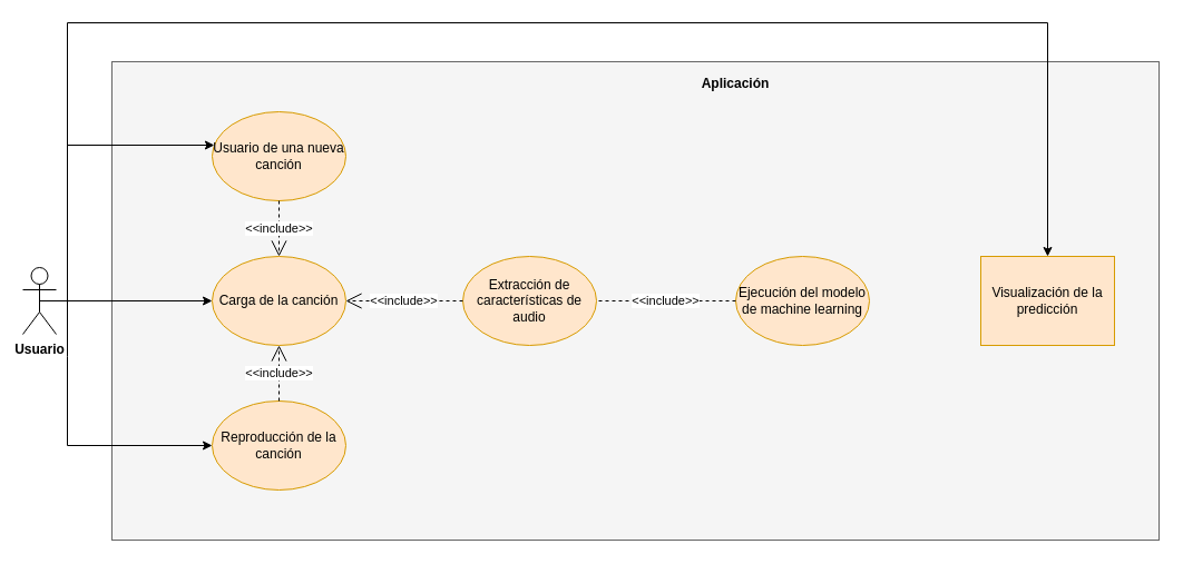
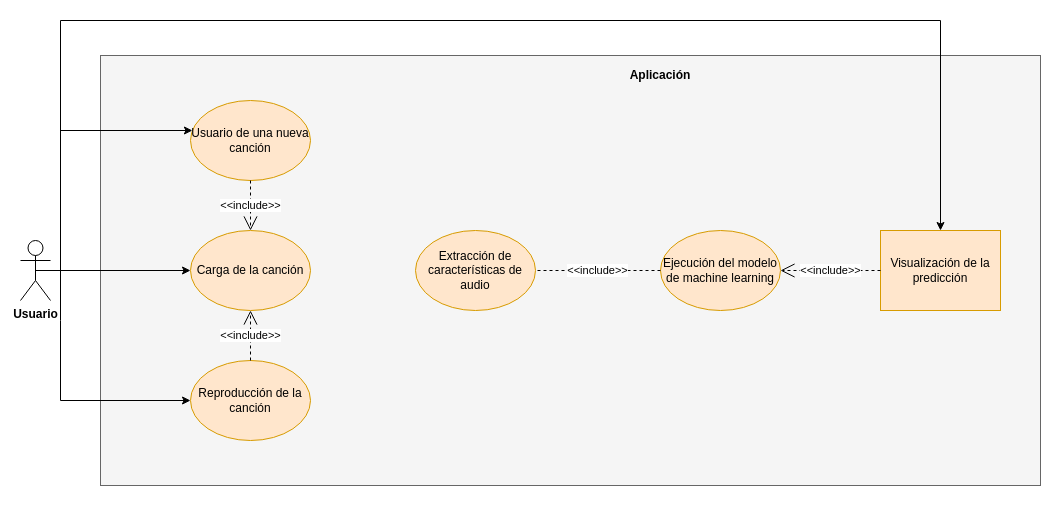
  <mxCell id="0" />
  <mxCell id="1" parent="0" />
  <mxCell id="2" value="Usuario" style="shape=umlActor;verticalLabelPosition=bottom;verticalAlign=top;html=1;outlineConnect=0;fontStyle=1" vertex="1" parent="1"><mxGeometry x="20" y="240" width="30" height="60" as="geometry" /></mxCell>
  <mxCell id="3" value="" style="rounded=0;whiteSpace=wrap;html=1;fillColor=#f5f5f5;fontColor=#333333;strokeColor=#666666;" vertex="1" parent="1"><mxGeometry x="100" y="55" width="940" height="430" as="geometry" /></mxCell>
  <mxCell id="4" value="Carga de la canción" style="ellipse;whiteSpace=wrap;html=1;fillColor=#ffe6cc;strokeColor=#d79b00;" vertex="1" parent="1"><mxGeometry x="190" y="230" width="120" height="80" as="geometry" /></mxCell>
  <mxCell id="5" style="edgeStyle=orthogonalEdgeStyle;rounded=0;orthogonalLoop=1;jettySize=auto;html=1;exitX=0.5;exitY=0.5;exitDx=0;exitDy=0;exitPerimeter=0;" edge="1" parent="1" source="2" target="4"><mxGeometry relative="1" as="geometry" /></mxCell>
  <mxCell id="6" value="Extracción de características de audio" style="ellipse;whiteSpace=wrap;html=1;fillColor=#ffe6cc;strokeColor=#d79b00;" vertex="1" parent="1"><mxGeometry x="415" y="230" width="120" height="80" as="geometry" /></mxCell>
  <mxCell id="7" value="Ejecución del modelo de machine learning" style="ellipse;whiteSpace=wrap;html=1;fillColor=#ffe6cc;strokeColor=#d79b00;" vertex="1" parent="1"><mxGeometry x="660" y="230" width="120" height="80" as="geometry" /></mxCell>
  <mxCell id="8" value="Visualización de la predicción" style="whiteSpace=wrap;html=1;fillColor=#ffe6cc;strokeColor=#d79b00;rounded=0;" vertex="1" parent="1"><mxGeometry x="880" y="230" width="120" height="80" as="geometry" /></mxCell>
  <mxCell id="9" value="Reproducción de la canción" style="ellipse;whiteSpace=wrap;html=1;fillColor=#ffe6cc;strokeColor=#d79b00;" vertex="1" parent="1"><mxGeometry x="190" y="360" width="120" height="80" as="geometry" /></mxCell>
  <mxCell id="10" style="edgeStyle=orthogonalEdgeStyle;rounded=0;orthogonalLoop=1;jettySize=auto;html=1;" edge="1" parent="1" target="9"><mxGeometry relative="1" as="geometry"><mxPoint x="60" y="270" as="sourcePoint" /><Array as="points"><mxPoint x="60" y="320" /><mxPoint x="60" y="390" /></Array></mxGeometry></mxCell>
  <mxCell id="11" value="Usuario de una nueva canción" style="ellipse;whiteSpace=wrap;html=1;fillColor=#ffe6cc;strokeColor=#d79b00;" vertex="1" parent="1"><mxGeometry x="190" y="100" width="120" height="80" as="geometry" /></mxCell>
  <mxCell id="12" style="edgeStyle=orthogonalEdgeStyle;rounded=0;orthogonalLoop=1;jettySize=auto;html=1;" edge="1" parent="1" source="2" target="11"><mxGeometry relative="1" as="geometry"><Array as="points"><mxPoint x="60" y="270" /><mxPoint x="60" y="130" /></Array></mxGeometry></mxCell>
  <mxCell id="13" value="&amp;lt;&amp;lt;include&amp;gt;&amp;gt;" style="endArrow=open;endSize=12;dashed=1;html=1;rounded=0;" edge="1" parent="1" source="9" target="4"><mxGeometry width="160" relative="1" as="geometry"><mxPoint x="260" y="630" as="sourcePoint" /><mxPoint x="420" y="630" as="targetPoint" /></mxGeometry></mxCell>
  <mxCell id="14" value="&amp;lt;&amp;lt;include&amp;gt;&amp;gt;" style="endArrow=open;endSize=12;dashed=1;html=1;rounded=0;" edge="1" parent="1" source="11" target="4"><mxGeometry width="160" relative="1" as="geometry"><mxPoint x="260" y="370" as="sourcePoint" /><mxPoint x="260" y="320" as="targetPoint" /></mxGeometry></mxCell>
- <mxCell id="15" value="&amp;lt;&amp;lt;include&amp;gt;&amp;gt;" style="endArrow=open;endSize=12;dashed=1;html=1;rounded=0;" edge="1" parent="1" source="6" target="4"><mxGeometry width="160" relative="1" as="geometry"><mxPoint x="260" y="370" as="sourcePoint" /><mxPoint x="260" y="320" as="targetPoint" /></mxGeometry></mxCell>
  <mxCell id="16" value="&amp;lt;&amp;lt;include&amp;gt;&amp;gt;" style="endArrow=none;endSize=12;dashed=1;html=1;rounded=0;" edge="1" parent="1" source="7" target="6"><mxGeometry width="160" relative="1" as="geometry"><mxPoint x="390" y="280" as="sourcePoint" /><mxPoint x="320" y="280" as="targetPoint" /></mxGeometry></mxCell>
+ <mxCell id="17" value="&amp;lt;&amp;lt;include&amp;gt;&amp;gt;" style="endArrow=open;endSize=12;dashed=1;html=1;rounded=0;" edge="1" parent="1" source="8" target="7"><mxGeometry width="160" relative="1" as="geometry"><mxPoint x="765" y="630" as="sourcePoint" /><mxPoint x="650" y="630" as="targetPoint" /></mxGeometry></mxCell>
  <mxCell id="18" style="edgeStyle=orthogonalEdgeStyle;rounded=0;orthogonalLoop=1;jettySize=auto;html=1;entryX=0.5;entryY=0;entryDx=0;entryDy=0;" edge="1" parent="1" source="2" target="8"><mxGeometry relative="1" as="geometry"><Array as="points"><mxPoint x="60" y="270" /><mxPoint x="60" y="20" /><mxPoint x="940" y="20" /></Array></mxGeometry></mxCell>
  <mxCell id="19" value="Aplicación" style="text;html=1;strokeColor=none;fillColor=none;align=center;verticalAlign=middle;whiteSpace=wrap;rounded=0;fontStyle=1" vertex="1" parent="1"><mxGeometry x="630" y="60" width="60" height="30" as="geometry" /></mxCell>
